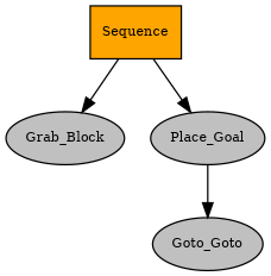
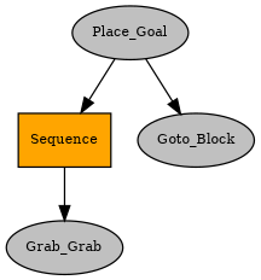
  digraph {
    fontname="times-roman"
    node [fillcolor=gray fontcolor=black fontname="times-roman" fontsize=9 shape=ellipse style=filled]
    edge [fontname="times-roman"]
    n1 [fillcolor=orange label=Sequence shape=box]
-   n2 [label=Grab_Block]
+   n2 [label=Grab_Grab]
    n3 [label=Place_Goal]
-   n4 [label=Goto_Goto]
+   n4 [label=Goto_Block]
    n1 -> n2
-   n1 -> n3
+   n3 -> n1
    n3 -> n4
  }
